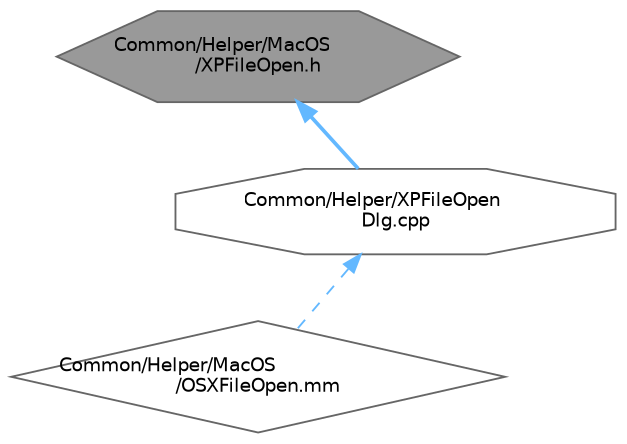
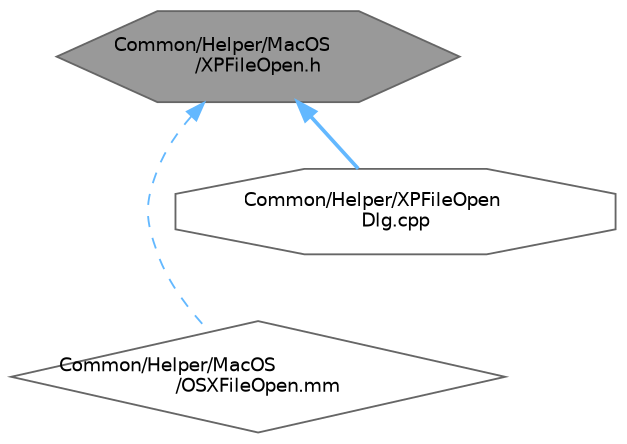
  digraph {
    node [color=grey40 fillcolor=white fontname=Helvetica fontsize=10 style=filled]
    edge [color=steelblue1 dir=back fontname=Helvetica fontsize=10 labelfontname=Helvetica labelfontsize=10]
    n1 [color=gray40 fillcolor=grey60 fontcolor=black height=0.2 label="Common/Helper/MacOS\l/XPFileOpen.h" shape=hexagon width=0.4]
    n2 [height=0.2 label="Common/Helper/MacOS\l/OSXFileOpen.mm" shape=diamond width=0.4]
    n3 [height=0.2 label="Common/Helper/XPFileOpen\lDlg.cpp" shape=octagon width=0.4]
-   n3 -> n2 [style=dashed]
+   n1 -> n2 [style=dashed]
    n1 -> n3 [style=bold]
  }
